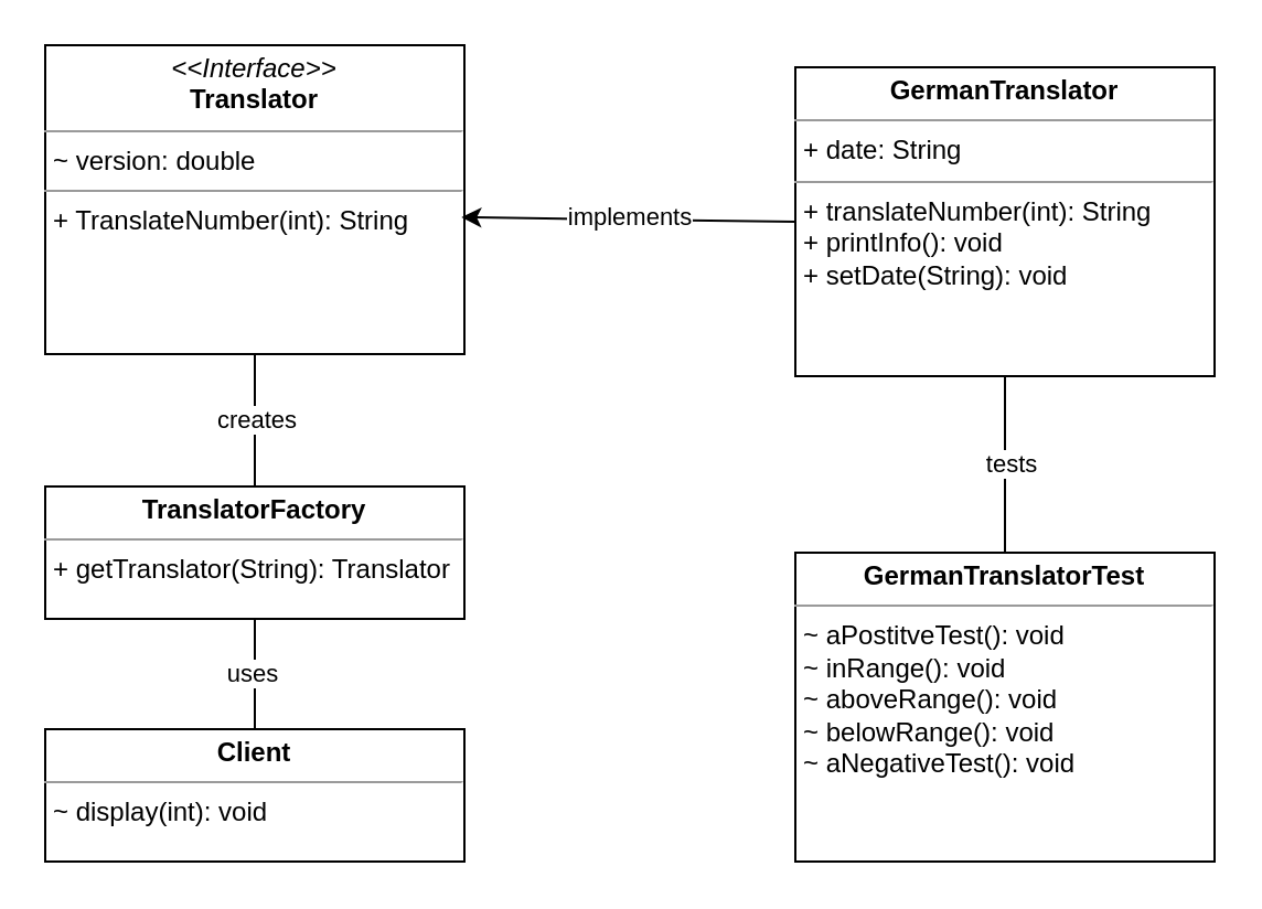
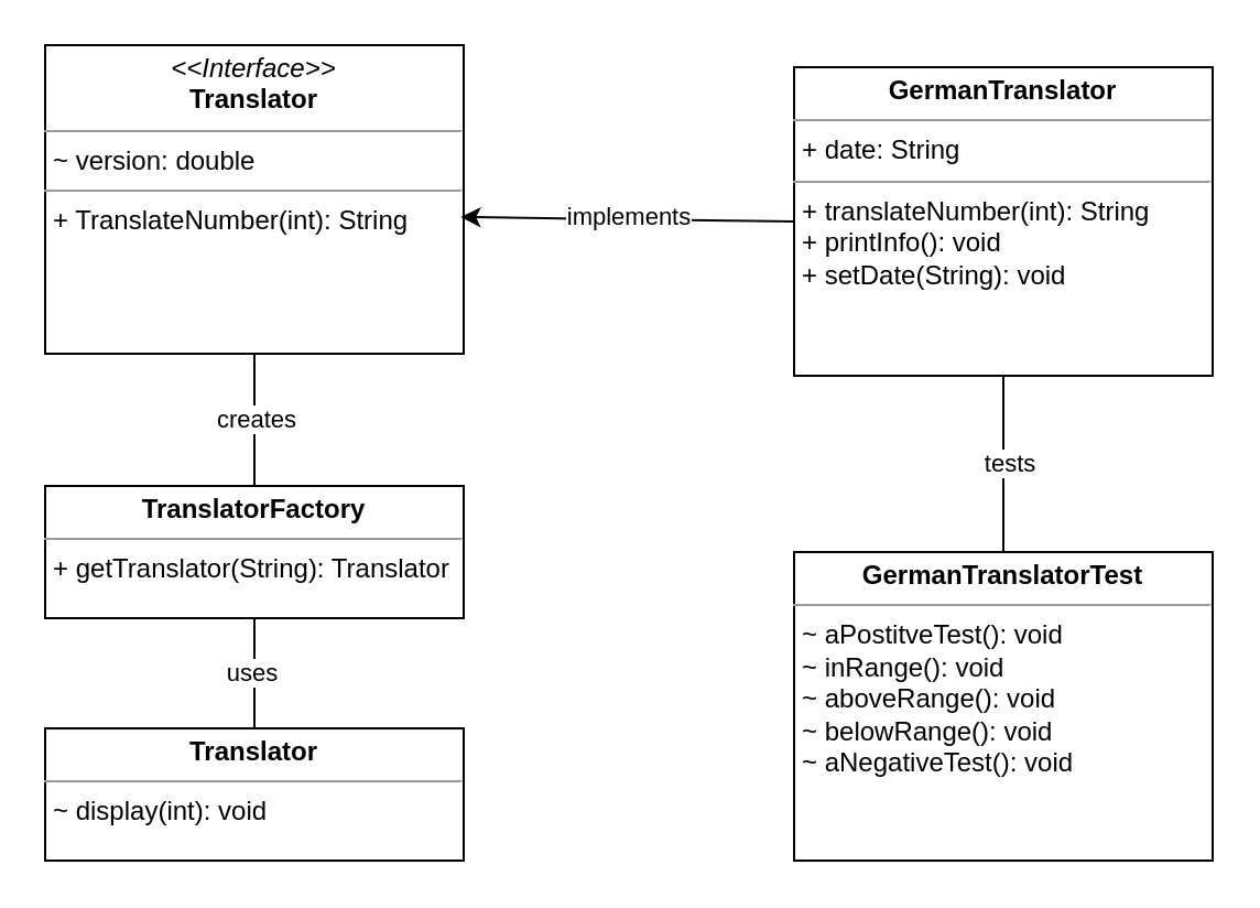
  <mxCell id="0" />
  <mxCell id="1" parent="0" />
  <mxCell id="2" value="&lt;p style=&quot;margin:0px;margin-top:4px;text-align:center;&quot;&gt;&lt;i&gt;&amp;lt;&amp;lt;Interface&amp;gt;&amp;gt;&lt;/i&gt;&lt;br&gt;&lt;b&gt;Translator&lt;/b&gt;&lt;/p&gt;&lt;hr size=&quot;1&quot;&gt;&lt;p style=&quot;margin:0px;margin-left:4px;&quot;&gt;~ version: double&lt;/p&gt;&lt;hr size=&quot;1&quot;&gt;&lt;p style=&quot;margin:0px;margin-left:4px;&quot;&gt;+ TranslateNumber(int): String&lt;br&gt;&lt;br&gt;&lt;/p&gt;" style="verticalAlign=top;align=left;overflow=fill;fontSize=12;fontFamily=Helvetica;html=1;rounded=0;shadow=0;comic=0;labelBackgroundColor=none;strokeWidth=1" parent="1" vertex="1"><mxGeometry x="20" y="20" width="190" height="140" as="geometry" /></mxCell>
  <mxCell id="3" value="&lt;p style=&quot;margin:0px;margin-top:4px;text-align:center;&quot;&gt;&lt;b&gt;GermanTranslator&lt;/b&gt;&lt;/p&gt;&lt;hr size=&quot;1&quot;&gt;&lt;p style=&quot;margin:0px;margin-left:4px;&quot;&gt;+ date: String&lt;/p&gt;&lt;hr size=&quot;1&quot;&gt;&lt;p style=&quot;margin:0px;margin-left:4px;&quot;&gt;+ translateNumber(int): String&lt;br&gt;+ printInfo(): void&lt;/p&gt;&lt;p style=&quot;margin:0px;margin-left:4px;&quot;&gt;+ setDate(String): void&lt;/p&gt;" style="verticalAlign=top;align=left;overflow=fill;fontSize=12;fontFamily=Helvetica;html=1;rounded=0;shadow=0;comic=0;labelBackgroundColor=none;strokeWidth=1" parent="1" vertex="1"><mxGeometry x="360" y="30" width="190" height="140" as="geometry" /></mxCell>
  <mxCell id="4" value="&lt;p style=&quot;margin:0px;margin-top:4px;text-align:center;&quot;&gt;&lt;b&gt;TranslatorFactory&lt;/b&gt;&lt;/p&gt;&lt;hr size=&quot;1&quot;&gt;&lt;p style=&quot;margin:0px;margin-left:4px;&quot;&gt;+ getTranslator(String): Translator&lt;/p&gt;" style="verticalAlign=top;align=left;overflow=fill;fontSize=12;fontFamily=Helvetica;html=1;rounded=0;shadow=0;comic=0;labelBackgroundColor=none;strokeWidth=1" parent="1" vertex="1"><mxGeometry x="20" y="220" width="190" height="60" as="geometry" /></mxCell>
- <mxCell id="5" value="&lt;p style=&quot;margin:0px;margin-top:4px;text-align:center;&quot;&gt;&lt;b&gt;Client&lt;/b&gt;&lt;/p&gt;&lt;hr size=&quot;1&quot;&gt;&lt;p style=&quot;margin:0px;margin-left:4px;&quot;&gt;~ display(int): void&lt;/p&gt;" style="verticalAlign=top;align=left;overflow=fill;fontSize=12;fontFamily=Helvetica;html=1;rounded=0;shadow=0;comic=0;labelBackgroundColor=none;strokeWidth=1" parent="1" vertex="1"><mxGeometry x="20" y="330" width="190" height="60" as="geometry" /></mxCell>
+ <mxCell id="5" value="&lt;p style=&quot;margin:0px;margin-top:4px;text-align:center;&quot;&gt;&lt;b&gt;Translator&lt;/b&gt;&lt;/p&gt;&lt;hr size=&quot;1&quot;&gt;&lt;p style=&quot;margin:0px;margin-left:4px;&quot;&gt;~ display(int): void&lt;/p&gt;" style="verticalAlign=top;align=left;overflow=fill;fontSize=12;fontFamily=Helvetica;html=1;rounded=0;shadow=0;comic=0;labelBackgroundColor=none;strokeWidth=1" parent="1" vertex="1"><mxGeometry x="20" y="330" width="190" height="60" as="geometry" /></mxCell>
  <mxCell id="6" value="&lt;p style=&quot;margin:0px;margin-top:4px;text-align:center;&quot;&gt;&lt;b&gt;GermanTranslatorTest&lt;/b&gt;&lt;/p&gt;&lt;hr size=&quot;1&quot;&gt;&lt;p style=&quot;margin:0px;margin-left:4px;&quot;&gt;&lt;/p&gt;&lt;p style=&quot;margin:0px;margin-left:4px;&quot;&gt;~ aPostitveTest(): void&lt;/p&gt;&lt;p style=&quot;margin:0px;margin-left:4px;&quot;&gt;~ inRange(): void&lt;/p&gt;&lt;p style=&quot;margin:0px;margin-left:4px;&quot;&gt;~ aboveRange(): void&lt;/p&gt;&lt;p style=&quot;margin:0px;margin-left:4px;&quot;&gt;~ belowRange(): void&lt;/p&gt;&lt;p style=&quot;margin:0px;margin-left:4px;&quot;&gt;~ aNegativeTest(): void&amp;nbsp;&lt;/p&gt;&lt;p style=&quot;margin:0px;margin-left:4px;&quot;&gt;&lt;br&gt;&lt;/p&gt;" style="verticalAlign=top;align=left;overflow=fill;fontSize=12;fontFamily=Helvetica;html=1;rounded=0;shadow=0;comic=0;labelBackgroundColor=none;strokeWidth=1" vertex="1" parent="1"><mxGeometry x="360" y="250" width="190" height="140" as="geometry" /></mxCell>
  <mxCell id="7" value="" style="endArrow=none;html=1;rounded=0;exitX=0.5;exitY=0;exitDx=0;exitDy=0;entryX=0.5;entryY=1;entryDx=0;entryDy=0;" edge="1" parent="1" source="5" target="4"><mxGeometry width="50" height="50" relative="1" as="geometry"><mxPoint x="280" y="290" as="sourcePoint" /><mxPoint x="330" y="240" as="targetPoint" /></mxGeometry></mxCell>
  <mxCell id="8" value="uses" style="edgeLabel;html=1;align=center;verticalAlign=middle;resizable=0;points=[];" vertex="1" connectable="0" parent="7"><mxGeometry x="0.039" y="2" relative="1" as="geometry"><mxPoint as="offset" /></mxGeometry></mxCell>
  <mxCell id="9" value="" style="endArrow=none;html=1;rounded=0;exitX=0.5;exitY=1;exitDx=0;exitDy=0;entryX=0.5;entryY=0;entryDx=0;entryDy=0;" edge="1" parent="1" source="2" target="4"><mxGeometry width="50" height="50" relative="1" as="geometry"><mxPoint x="280" y="290" as="sourcePoint" /><mxPoint x="330" y="240" as="targetPoint" /></mxGeometry></mxCell>
  <mxCell id="10" value="creates" style="edgeLabel;html=1;align=center;verticalAlign=middle;resizable=0;points=[];" vertex="1" connectable="0" parent="9"><mxGeometry x="-0.019" relative="1" as="geometry"><mxPoint as="offset" /></mxGeometry></mxCell>
  <mxCell id="11" value="" style="endArrow=classic;html=1;rounded=0;entryX=0.993;entryY=0.557;entryDx=0;entryDy=0;entryPerimeter=0;exitX=0;exitY=0.5;exitDx=0;exitDy=0;" edge="1" parent="1" source="3" target="2"><mxGeometry width="50" height="50" relative="1" as="geometry"><mxPoint x="280" y="290" as="sourcePoint" /><mxPoint x="330" y="240" as="targetPoint" /></mxGeometry></mxCell>
  <mxCell id="12" value="implements" style="edgeLabel;html=1;align=center;verticalAlign=middle;resizable=0;points=[];" vertex="1" connectable="0" parent="11"><mxGeometry x="-0.002" y="-1" relative="1" as="geometry"><mxPoint as="offset" /></mxGeometry></mxCell>
  <mxCell id="13" value="" style="endArrow=none;html=1;rounded=0;" edge="1" parent="1" source="3"><mxGeometry width="50" height="50" relative="1" as="geometry"><mxPoint x="280" y="290" as="sourcePoint" /><mxPoint x="455" y="250" as="targetPoint" /></mxGeometry></mxCell>
  <mxCell id="14" value="tests" style="edgeLabel;html=1;align=center;verticalAlign=middle;resizable=0;points=[];" vertex="1" connectable="0" parent="13"><mxGeometry x="-0.007" y="2" relative="1" as="geometry"><mxPoint y="-1" as="offset" /></mxGeometry></mxCell>
